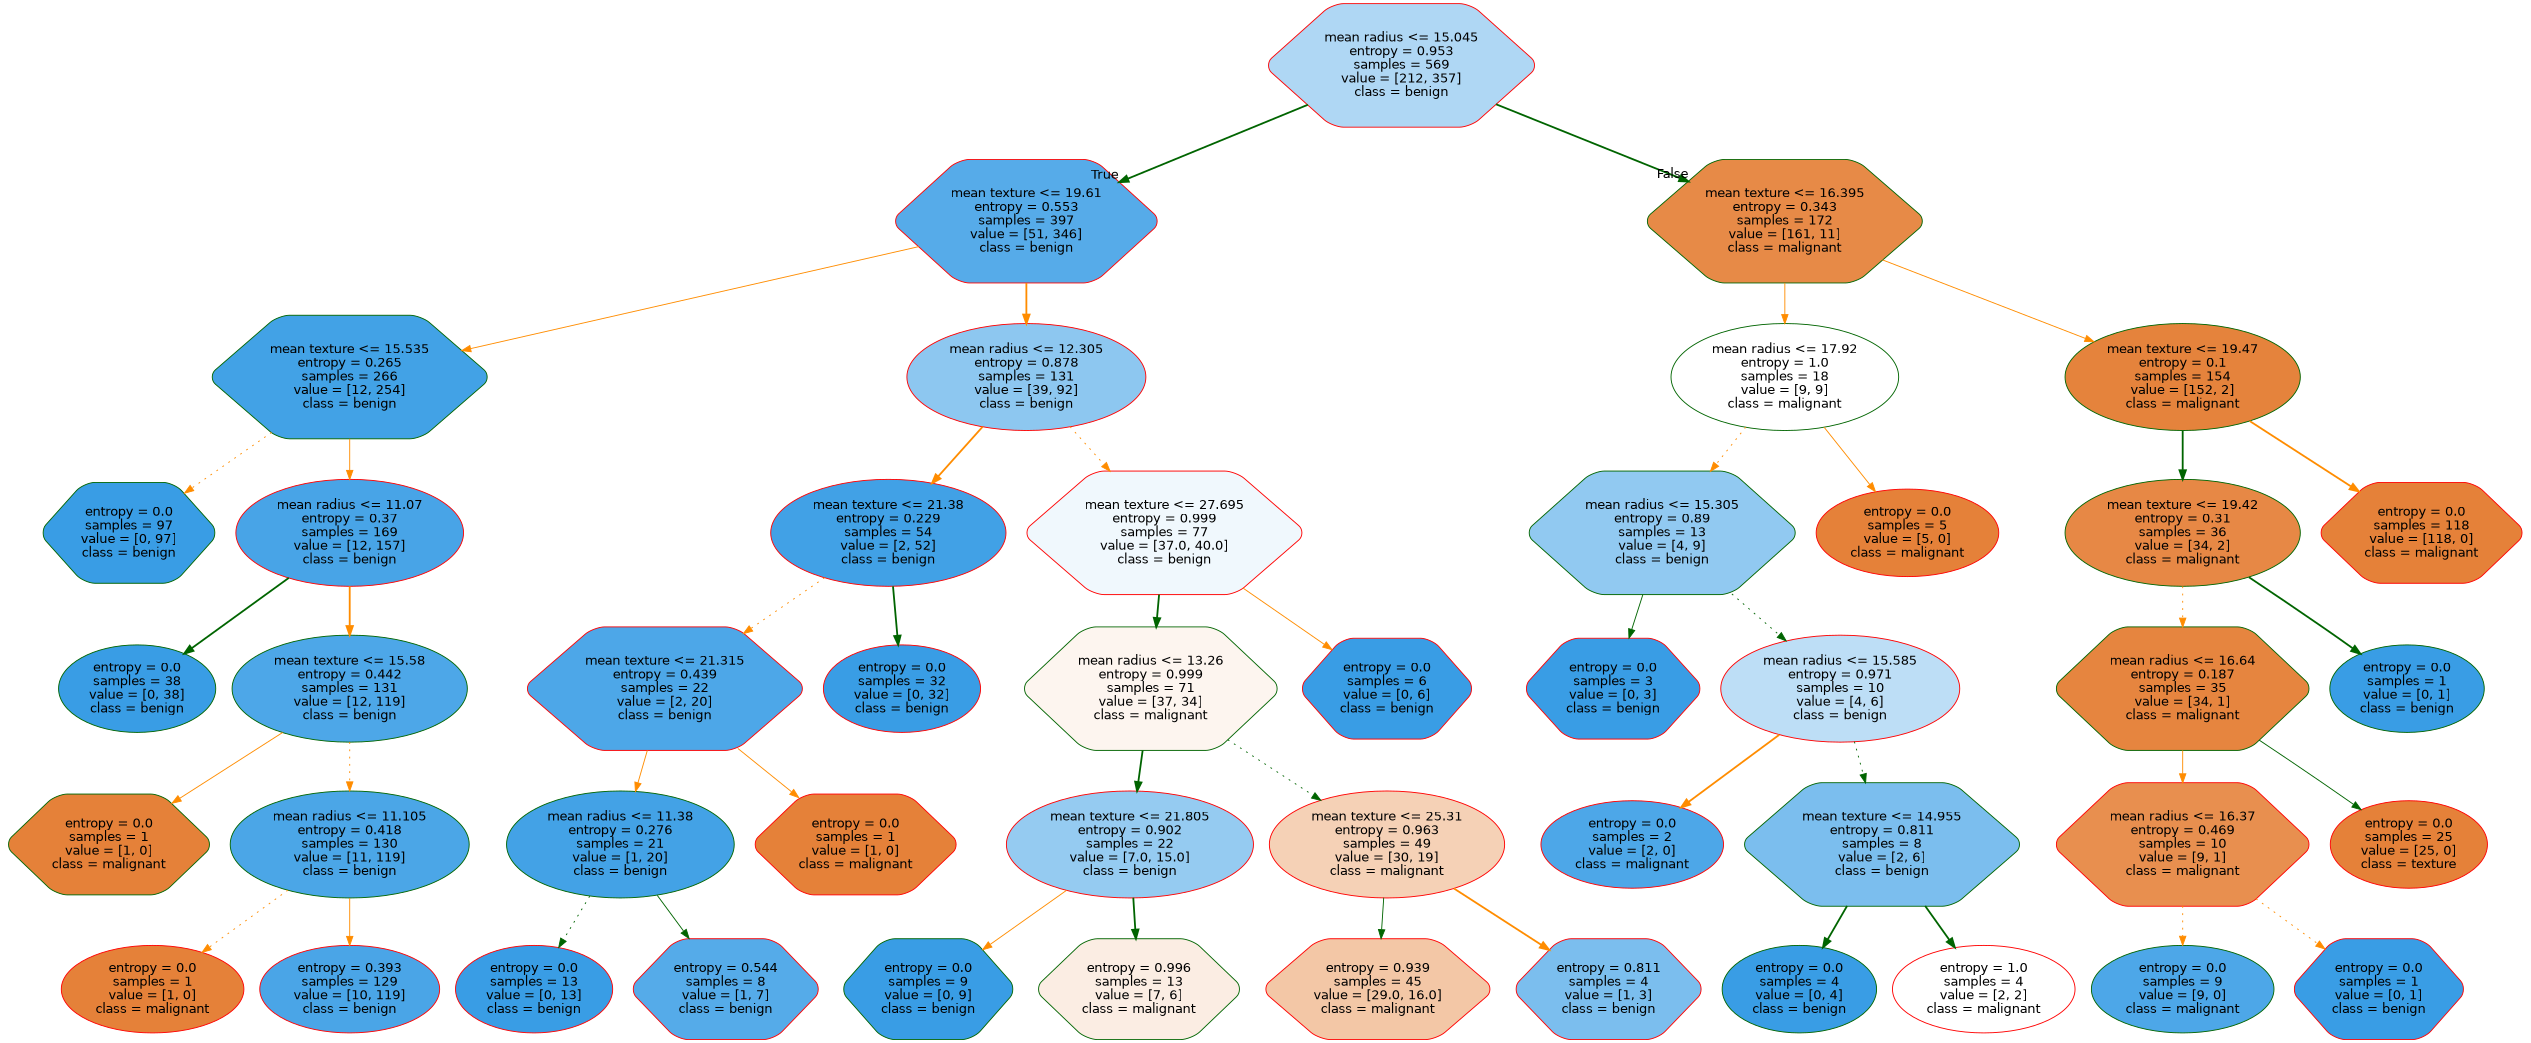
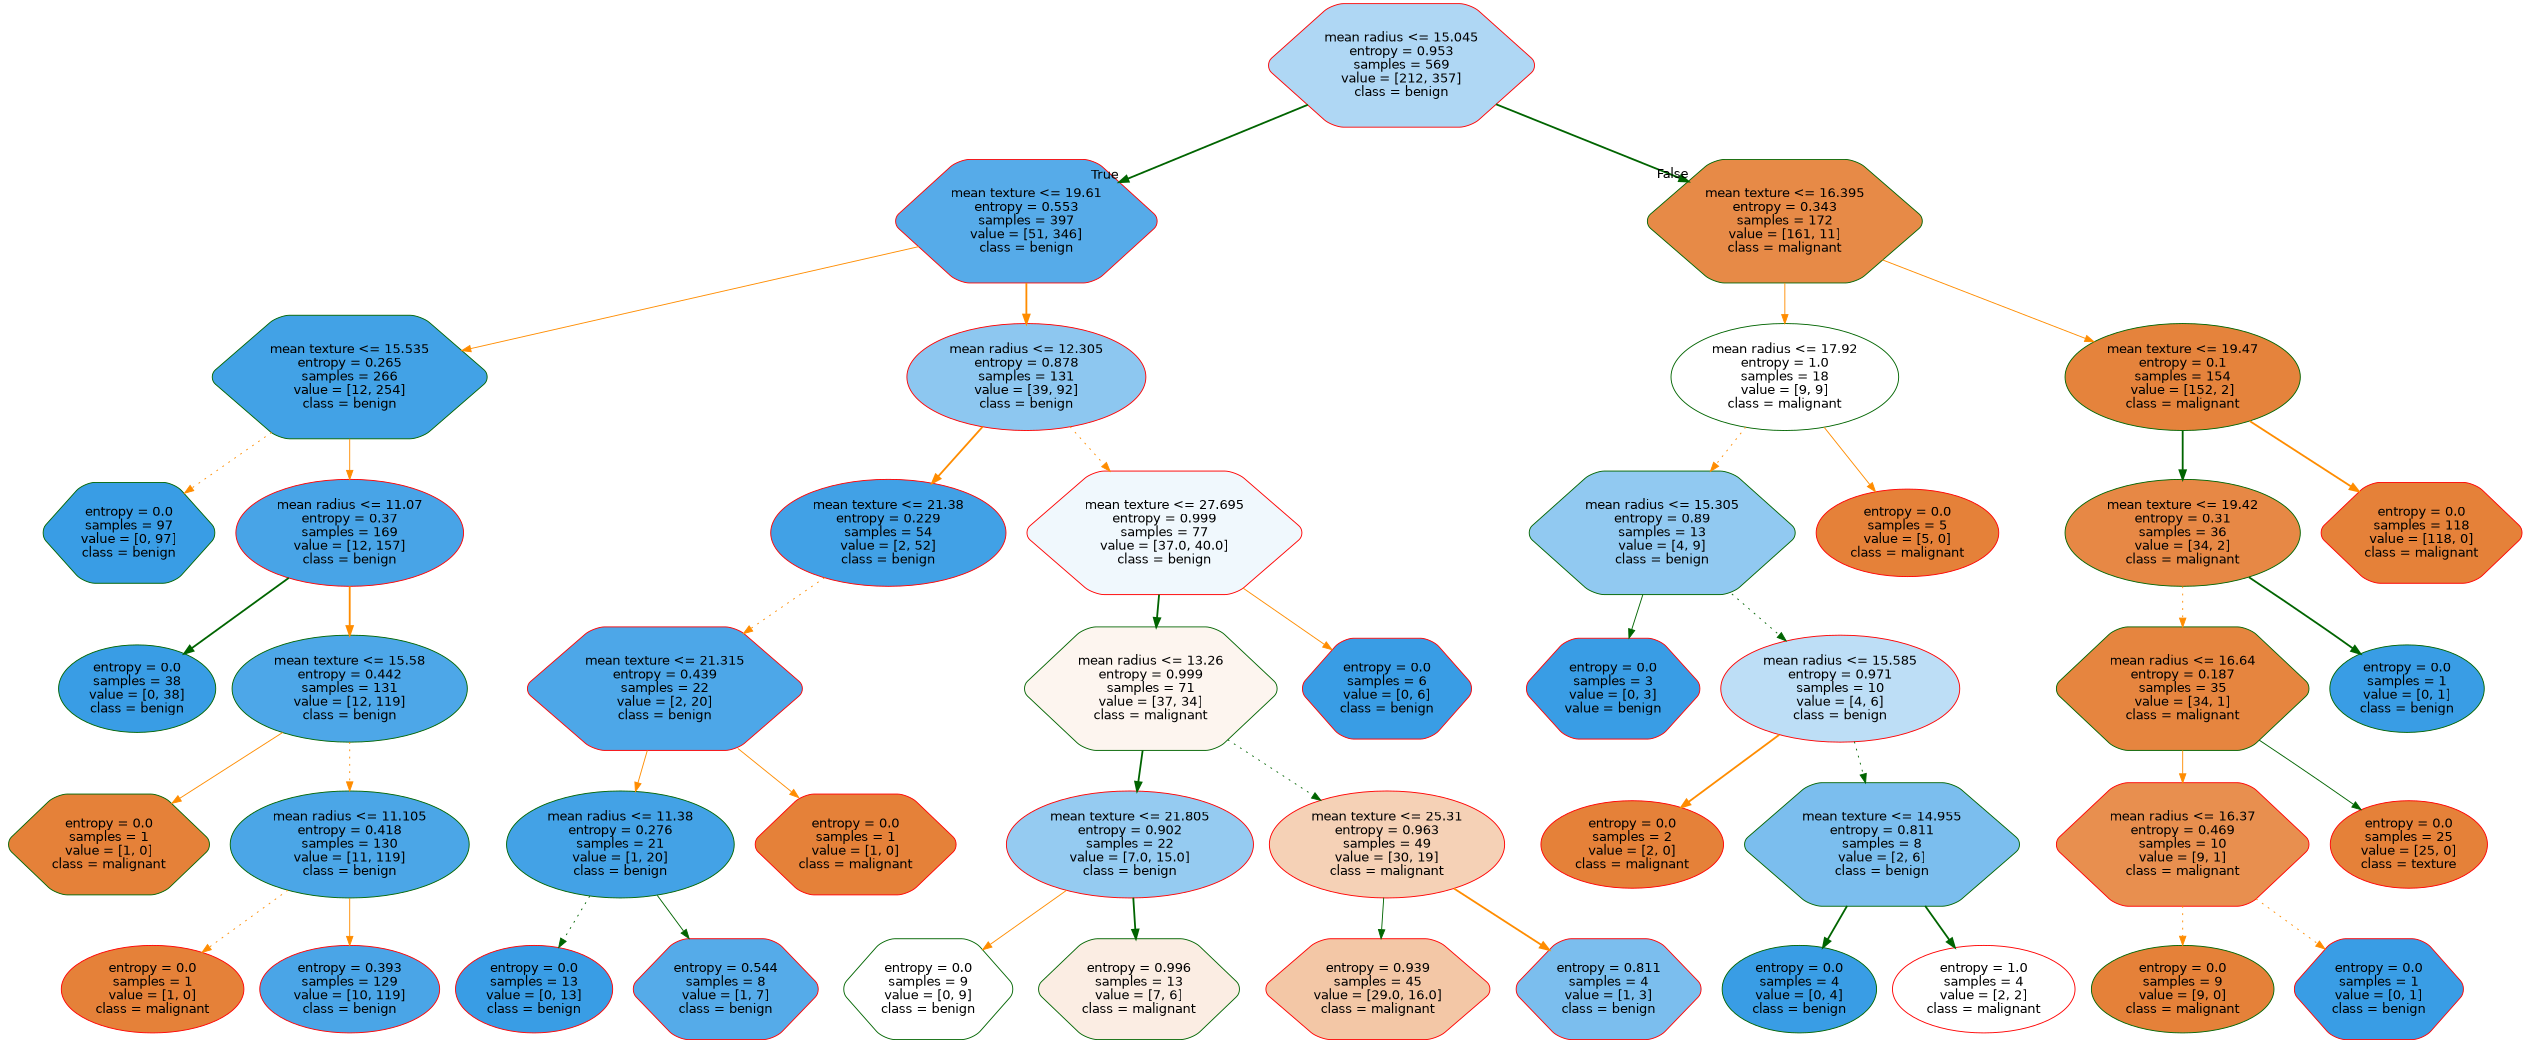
  digraph {
    node [color=red fillcolor="#399de5" fontname=helvetica shape=ellipse style="filled, rounded"]
    edge [color=darkorange fontname=helvetica style=bold]
    n1 [fillcolor="#afd7f4" label="mean radius <= 15.045\nentropy = 0.953\nsamples = 569\nvalue = [212, 357]\nclass = benign" shape=hexagon]
    n2 [fillcolor="#56abe9" label="mean texture <= 19.61\nentropy = 0.553\nsamples = 397\nvalue = [51, 346]\nclass = benign" shape=hexagon]
    n3 [color=darkgreen fillcolor="#e78a47" label="mean texture <= 16.395\nentropy = 0.343\nsamples = 172\nvalue = [161, 11]\nclass = malignant" shape=hexagon]
    n4 [color=darkgreen fillcolor="#42a2e6" label="mean texture <= 15.535\nentropy = 0.265\nsamples = 266\nvalue = [12, 254]\nclass = benign" shape=hexagon]
    n5 [fillcolor="#8dc7f0" label="mean radius <= 12.305\nentropy = 0.878\nsamples = 131\nvalue = [39, 92]\nclass = benign"]
    n6 [color=darkgreen fillcolor="#ffffff" label="mean radius <= 17.92\nentropy = 1.0\nsamples = 18\nvalue = [9, 9]\nclass = malignant"]
    n7 [color=darkgreen fillcolor="#e5833c" label="mean texture <= 19.47\nentropy = 0.1\nsamples = 154\nvalue = [152, 2]\nclass = malignant"]
    n8 [color=darkgreen label="entropy = 0.0\nsamples = 97\nvalue = [0, 97]\nclass = benign" shape=hexagon]
    n9 [fillcolor="#48a4e7" label="mean radius <= 11.07\nentropy = 0.37\nsamples = 169\nvalue = [12, 157]\nclass = benign"]
    n10 [fillcolor="#41a1e6" label="mean texture <= 21.38\nentropy = 0.229\nsamples = 54\nvalue = [2, 52]\nclass = benign"]
    n11 [fillcolor="#f0f8fd" label="mean texture <= 27.695\nentropy = 0.999\nsamples = 77\nvalue = [37.0, 40.0]\nclass = benign" shape=hexagon]
    n12 [color=darkgreen label="entropy = 0.0\nsamples = 38\nvalue = [0, 38]\nclass = benign"]
    n13 [color=darkgreen fillcolor="#4da7e8" label="mean texture <= 15.58\nentropy = 0.442\nsamples = 131\nvalue = [12, 119]\nclass = benign"]
    n14 [color=darkgreen fillcolor="#e58139" label="entropy = 0.0\nsamples = 1\nvalue = [1, 0]\nclass = malignant" shape=hexagon]
    n15 [color=darkgreen fillcolor="#4ba6e7" label="mean radius <= 11.105\nentropy = 0.418\nsamples = 130\nvalue = [11, 119]\nclass = benign"]
    n16 [fillcolor="#e58139" label="entropy = 0.0\nsamples = 1\nvalue = [1, 0]\nclass = malignant"]
    n17 [fillcolor="#4aa5e7" label="entropy = 0.393\nsamples = 129\nvalue = [10, 119]\nclass = benign"]
    n18 [fillcolor="#4da7e8" label="mean texture <= 21.315\nentropy = 0.439\nsamples = 22\nvalue = [2, 20]\nclass = benign" shape=hexagon]
-   n19 [label="entropy = 0.0\nsamples = 32\nvalue = [0, 32]\nclass = benign"]
    n20 [color=darkgreen fillcolor="#fdf5ef" label="mean radius <= 13.26\nentropy = 0.999\nsamples = 71\nvalue = [37, 34]\nclass = malignant" shape=hexagon]
    n21 [label="entropy = 0.0\nsamples = 6\nvalue = [0, 6]\nclass = benign" shape=hexagon]
    n22 [color=darkgreen fillcolor="#43a2e6" label="mean radius <= 11.38\nentropy = 0.276\nsamples = 21\nvalue = [1, 20]\nclass = benign"]
    n23 [fillcolor="#e58139" label="entropy = 0.0\nsamples = 1\nvalue = [1, 0]\nclass = malignant" shape=hexagon]
    n24 [label="entropy = 0.0\nsamples = 13\nvalue = [0, 13]\nclass = benign"]
    n25 [fillcolor="#55abe9" label="entropy = 0.544\nsamples = 8\nvalue = [1, 7]\nclass = benign" shape=hexagon]
    n26 [fillcolor="#95cbf1" label="mean texture <= 21.805\nentropy = 0.902\nsamples = 22\nvalue = [7.0, 15.0]\nclass = benign"]
    n27 [fillcolor="#f5d1b6" label="mean texture <= 25.31\nentropy = 0.963\nsamples = 49\nvalue = [30, 19]\nclass = malignant"]
-   n28 [color=darkgreen label="entropy = 0.0\nsamples = 9\nvalue = [0, 9]\nclass = benign" shape=hexagon]
+   n28 [color=darkgreen fillcolor="#ffffff" label="entropy = 0.0\nsamples = 9\nvalue = [0, 9]\nclass = benign" shape=hexagon]
    n29 [color=darkgreen fillcolor="#fbede3" label="entropy = 0.996\nsamples = 13\nvalue = [7, 6]\nclass = malignant" shape=hexagon]
    n30 [fillcolor="#f3c7a6" label="entropy = 0.939\nsamples = 45\nvalue = [29.0, 16.0]\nclass = malignant" shape=hexagon]
    n31 [fillcolor="#7bbeee" label="entropy = 0.811\nsamples = 4\nvalue = [1, 3]\nclass = benign" shape=hexagon]
    n32 [color=darkgreen fillcolor="#91c9f1" label="mean radius <= 15.305\nentropy = 0.89\nsamples = 13\nvalue = [4, 9]\nclass = benign" shape=hexagon]
    n33 [fillcolor="#e58139" label="entropy = 0.0\nsamples = 5\nvalue = [5, 0]\nclass = malignant"]
    n34 [color=darkgreen fillcolor="#e78845" label="mean texture <= 19.42\nentropy = 0.31\nsamples = 36\nvalue = [34, 2]\nclass = malignant"]
    n35 [fillcolor="#e58139" label="entropy = 0.0\nsamples = 118\nvalue = [118, 0]\nclass = malignant" shape=hexagon]
-   n36 [label="entropy = 0.0\nsamples = 3\nvalue = [0, 3]\nclass = benign" shape=hexagon]
+   n36 [label="entropy = 0.0\nsamples = 3\nvalue = [0, 3]\nvalue = benign" shape=hexagon]
    n37 [fillcolor="#bddef6" label="mean radius <= 15.585\nentropy = 0.971\nsamples = 10\nvalue = [4, 6]\nclass = benign"]
-   n38 [fillcolor="#4da7e8" label="entropy = 0.0\nsamples = 2\nvalue = [2, 0]\nclass = malignant"]
+   n38 [fillcolor="#e58139" label="entropy = 0.0\nsamples = 2\nvalue = [2, 0]\nclass = malignant"]
    n39 [color=darkgreen fillcolor="#7bbeee" label="mean texture <= 14.955\nentropy = 0.811\nsamples = 8\nvalue = [2, 6]\nclass = benign" shape=hexagon]
    n40 [color=darkgreen label="entropy = 0.0\nsamples = 4\nvalue = [0, 4]\nclass = benign"]
    n41 [fillcolor="#ffffff" label="entropy = 1.0\nsamples = 4\nvalue = [2, 2]\nclass = malignant"]
    n42 [color=darkgreen fillcolor="#e6853f" label="mean radius <= 16.64\nentropy = 0.187\nsamples = 35\nvalue = [34, 1]\nclass = malignant" shape=hexagon]
    n43 [color=darkgreen label="entropy = 0.0\nsamples = 1\nvalue = [0, 1]\nclass = benign"]
    n44 [fillcolor="#e88f4f" label="mean radius <= 16.37\nentropy = 0.469\nsamples = 10\nvalue = [9, 1]\nclass = malignant" shape=hexagon]
    n45 [fillcolor="#e58139" label="entropy = 0.0\nsamples = 25\nvalue = [25, 0]\nclass = texture"]
-   n46 [color=darkgreen fillcolor="#4da7e8" label="entropy = 0.0\nsamples = 9\nvalue = [9, 0]\nclass = malignant"]
+   n46 [color=darkgreen fillcolor="#e58139" label="entropy = 0.0\nsamples = 9\nvalue = [9, 0]\nclass = malignant"]
    n47 [label="entropy = 0.0\nsamples = 1\nvalue = [0, 1]\nclass = benign" shape=hexagon]
    n1 -> n2 [color=darkgreen headlabel=True labelangle=45 labeldistance=2.5]
    n1 -> n3 [color=darkgreen headlabel=False labelangle=-45 labeldistance=2.5]
    n2 -> n4 [style=solid]
    n2 -> n5
    n3 -> n6 [style=solid]
    n3 -> n7 [style=solid]
    n4 -> n8 [style=dotted]
    n4 -> n9 [style=solid]
    n5 -> n10
    n5 -> n11 [style=dotted]
    n6 -> n32 [style=dotted]
    n6 -> n33 [style=solid]
    n7 -> n34 [color=darkgreen]
    n7 -> n35
    n9 -> n12 [color=darkgreen]
    n9 -> n13
    n10 -> n18 [style=dotted]
-   n10 -> n19 [color=darkgreen]
    n11 -> n20 [color=darkgreen]
    n11 -> n21 [style=solid]
    n13 -> n14 [style=solid]
    n13 -> n15 [style=dotted]
    n15 -> n16 [style=dotted]
    n15 -> n17 [style=solid]
    n18 -> n22 [style=solid]
    n18 -> n23 [style=solid]
    n20 -> n26 [color=darkgreen]
    n20 -> n27 [color=darkgreen style=dotted]
    n22 -> n24 [color=darkgreen style=dotted]
    n22 -> n25 [color=darkgreen style=solid]
    n26 -> n28 [style=solid]
    n26 -> n29 [color=darkgreen]
    n27 -> n30 [color=darkgreen style=solid]
    n27 -> n31
    n32 -> n36 [color=darkgreen style=solid]
    n32 -> n37 [color=darkgreen style=dotted]
    n34 -> n42 [style=dotted]
    n34 -> n43 [color=darkgreen]
    n37 -> n38
    n37 -> n39 [color=darkgreen style=dotted]
    n39 -> n40 [color=darkgreen]
    n39 -> n41 [color=darkgreen]
    n42 -> n44 [style=solid]
    n42 -> n45 [color=darkgreen style=solid]
    n44 -> n46 [style=dotted]
    n44 -> n47 [style=dotted]
  }
